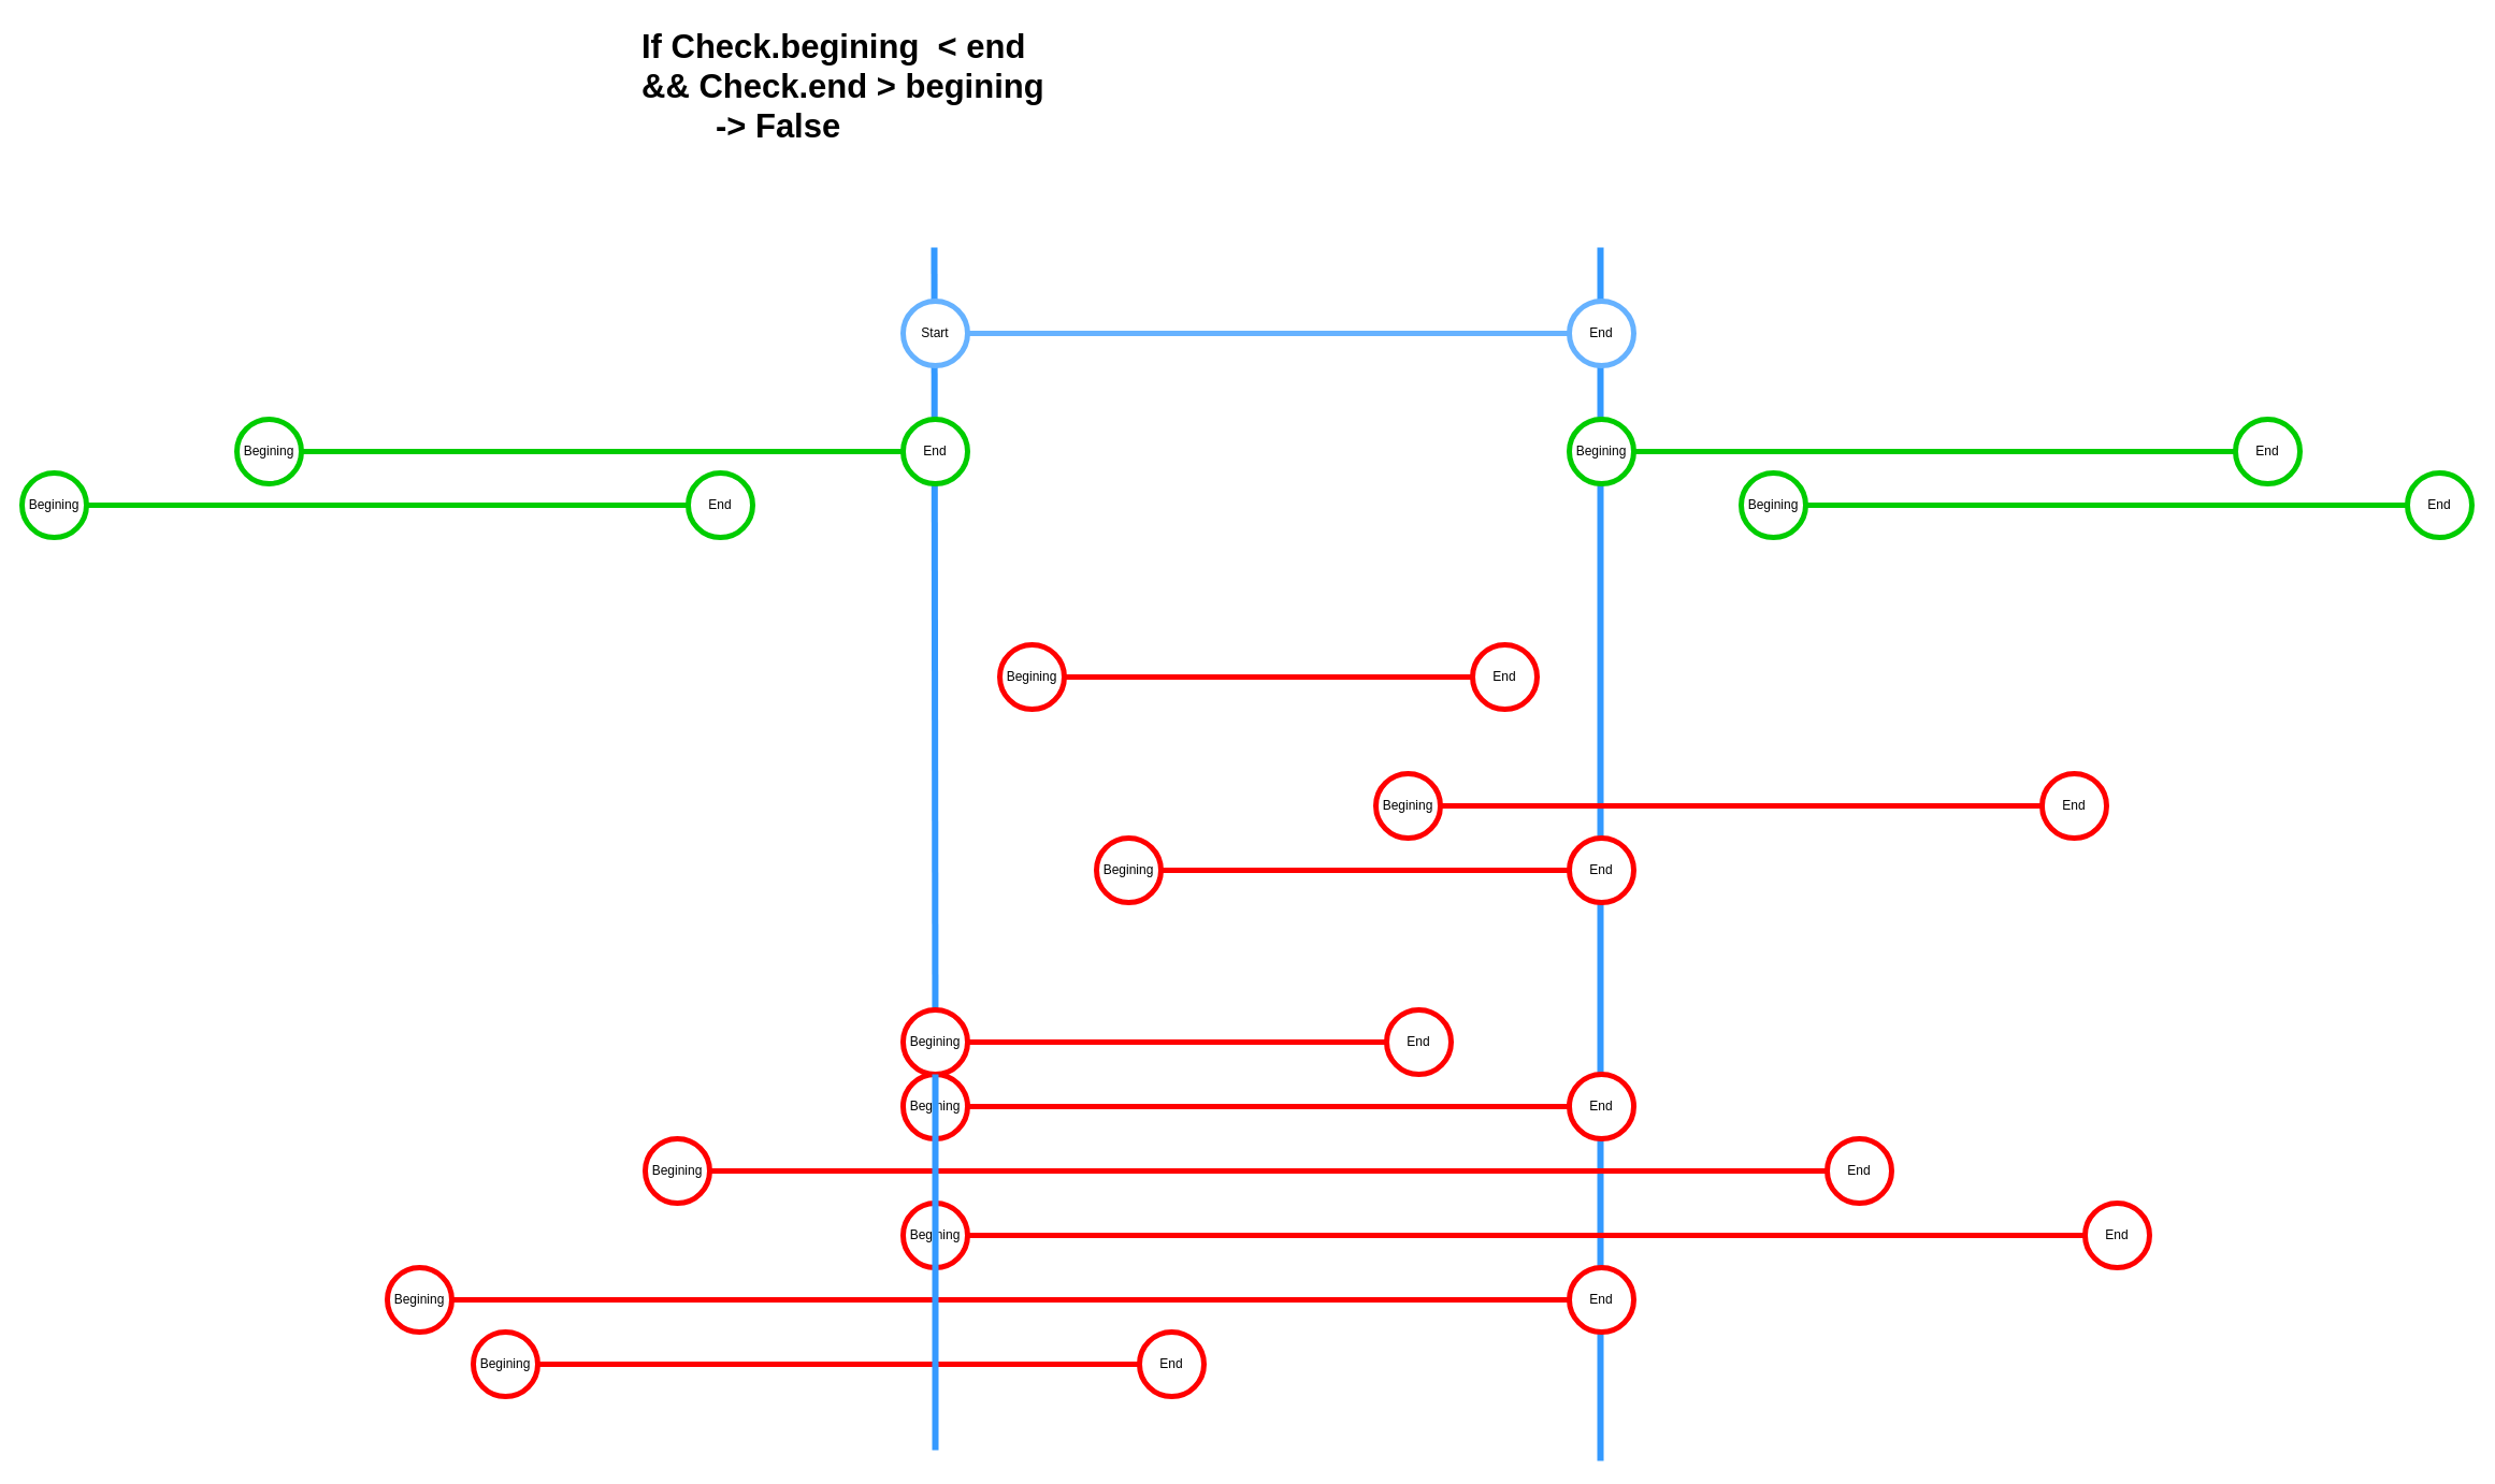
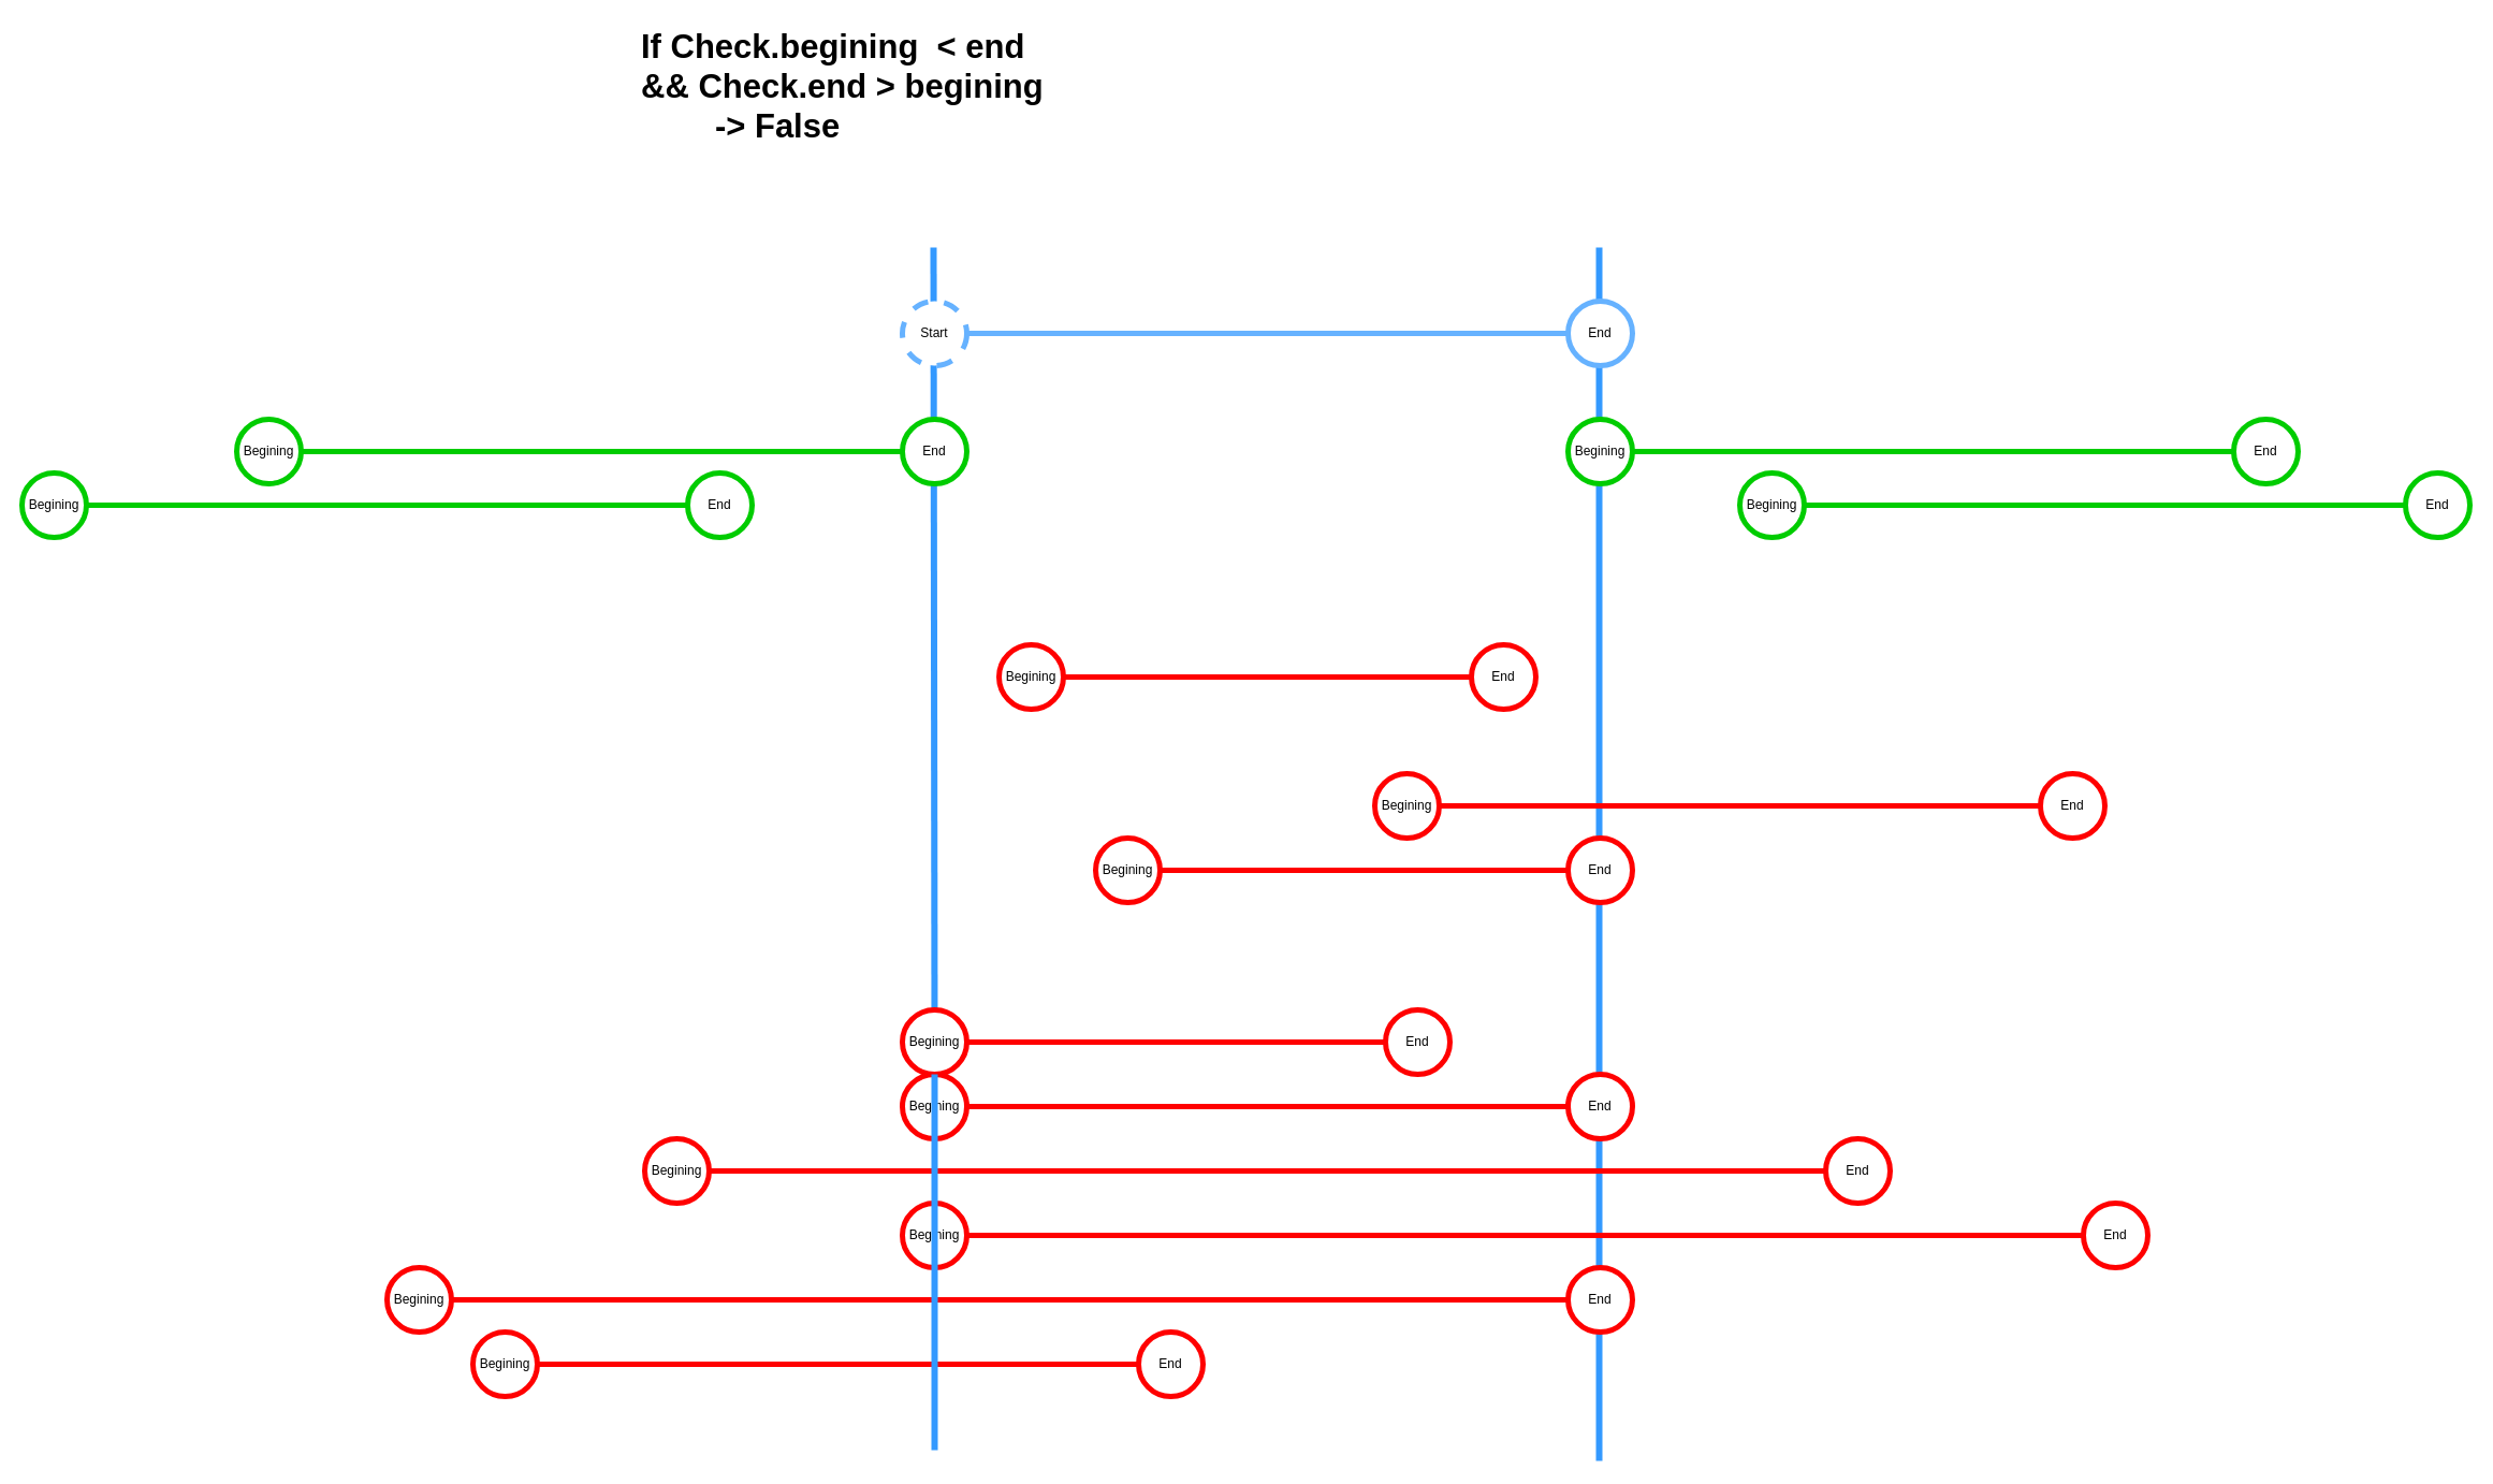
  <mxCell id="0" />
  <mxCell id="1" parent="0" />
  <mxCell id="2" value="" style="endArrow=none;html=1;rounded=0;strokeColor=#3399FF;strokeWidth=6;startArrow=none;" edge="1" parent="1" source="45"><mxGeometry width="50" height="50" relative="1" as="geometry"><mxPoint x="869.25" y="1181" as="sourcePoint" /><mxPoint x="869" y="230" as="targetPoint" /></mxGeometry></mxCell>
  <mxCell id="3" value="" style="endArrow=none;html=1;rounded=0;strokeColor=#3399FF;strokeWidth=6;" edge="1" parent="1"><mxGeometry width="50" height="50" relative="1" as="geometry"><mxPoint x="1489" y="1360" as="sourcePoint" /><mxPoint x="1489" y="230" as="targetPoint" /></mxGeometry></mxCell>
  <mxCell id="4" value="" style="endArrow=none;html=1;rounded=0;strokeColor=#66B2FF;strokeWidth=5;" edge="1" parent="1" source="6" target="5"><mxGeometry width="50" height="50" relative="1" as="geometry"><mxPoint x="1310" y="280" as="sourcePoint" /><mxPoint x="1410" y="280" as="targetPoint" /></mxGeometry></mxCell>
  <mxCell id="5" value="End" style="ellipse;whiteSpace=wrap;html=1;aspect=fixed;strokeColor=#66B2FF;strokeWidth=5;" vertex="1" parent="1"><mxGeometry x="1460" y="280" width="60" height="60" as="geometry" /></mxCell>
- <mxCell id="6" value="Start" style="ellipse;whiteSpace=wrap;html=1;aspect=fixed;strokeColor=#66B2FF;strokeWidth=5;" vertex="1" parent="1"><mxGeometry x="840" y="280" width="60" height="60" as="geometry" /></mxCell>
+ <mxCell id="6" value="Start" style="ellipse;whiteSpace=wrap;html=1;aspect=fixed;strokeColor=#66B2FF;strokeWidth=5;dashed=1;" vertex="1" parent="1"><mxGeometry x="840" y="280" width="60" height="60" as="geometry" /></mxCell>
  <mxCell id="7" value="" style="endArrow=none;html=1;rounded=0;strokeWidth=5;strokeColor=#FF0000;" edge="1" source="9" target="8" parent="1"><mxGeometry width="50" height="50" relative="1" as="geometry"><mxPoint x="920" y="1310" as="sourcePoint" /><mxPoint x="1020" y="1310" as="targetPoint" /></mxGeometry></mxCell>
  <mxCell id="8" value="End" style="ellipse;whiteSpace=wrap;html=1;aspect=fixed;strokeWidth=5;strokeColor=#FF0000;" vertex="1" parent="1"><mxGeometry x="1060" y="1240" width="60" height="60" as="geometry" /></mxCell>
  <mxCell id="9" value="Begining" style="ellipse;whiteSpace=wrap;html=1;aspect=fixed;strokeWidth=5;strokeColor=#FF0000;" vertex="1" parent="1"><mxGeometry x="440" y="1240" width="60" height="60" as="geometry" /></mxCell>
  <mxCell id="10" value="" style="endArrow=none;html=1;rounded=0;strokeWidth=5;strokeColor=#FF0000;" edge="1" source="12" target="11" parent="1"><mxGeometry width="50" height="50" relative="1" as="geometry"><mxPoint x="1750" y="720" as="sourcePoint" /><mxPoint x="1850" y="720" as="targetPoint" /></mxGeometry></mxCell>
  <mxCell id="11" value="End" style="ellipse;whiteSpace=wrap;html=1;aspect=fixed;strokeWidth=5;strokeColor=#FF0000;" vertex="1" parent="1"><mxGeometry x="1900" y="720" width="60" height="60" as="geometry" /></mxCell>
  <mxCell id="12" value="Begining" style="ellipse;whiteSpace=wrap;html=1;aspect=fixed;strokeWidth=5;strokeColor=#FF0000;" vertex="1" parent="1"><mxGeometry x="1280" y="720" width="60" height="60" as="geometry" /></mxCell>
  <mxCell id="13" value="" style="endArrow=none;html=1;rounded=0;strokeWidth=5;strokeColor=#FF0000;" edge="1" source="15" target="14" parent="1"><mxGeometry width="50" height="50" relative="1" as="geometry"><mxPoint x="1340" y="600" as="sourcePoint" /><mxPoint x="1440" y="600" as="targetPoint" /></mxGeometry></mxCell>
  <mxCell id="14" value="End" style="ellipse;whiteSpace=wrap;html=1;aspect=fixed;strokeWidth=5;strokeColor=#FF0000;" vertex="1" parent="1"><mxGeometry x="1370" y="600" width="60" height="60" as="geometry" /></mxCell>
  <mxCell id="15" value="Begining" style="ellipse;whiteSpace=wrap;html=1;aspect=fixed;strokeWidth=5;strokeColor=#FF0000;" vertex="1" parent="1"><mxGeometry x="930" y="600" width="60" height="60" as="geometry" /></mxCell>
  <mxCell id="16" value="" style="endArrow=none;html=1;rounded=0;strokeWidth=5;strokeColor=#FF0000;" edge="1" source="18" target="17" parent="1"><mxGeometry width="50" height="50" relative="1" as="geometry"><mxPoint x="1020" y="1130" as="sourcePoint" /><mxPoint x="1120" y="1130" as="targetPoint" /></mxGeometry></mxCell>
  <mxCell id="17" value="End" style="ellipse;whiteSpace=wrap;html=1;aspect=fixed;strokeWidth=5;strokeColor=#FF0000;" vertex="1" parent="1"><mxGeometry x="1700" y="1060" width="60" height="60" as="geometry" /></mxCell>
  <mxCell id="18" value="Begining" style="ellipse;whiteSpace=wrap;html=1;aspect=fixed;strokeWidth=5;strokeColor=#FF0000;" vertex="1" parent="1"><mxGeometry x="600" y="1060" width="60" height="60" as="geometry" /></mxCell>
  <mxCell id="19" value="" style="endArrow=none;html=1;rounded=0;strokeWidth=5;strokeColor=#00CC00;" edge="1" source="20" target="21" parent="1"><mxGeometry width="50" height="50" relative="1" as="geometry"><mxPoint x="2090" y="440" as="sourcePoint" /><mxPoint x="2190" y="440" as="targetPoint" /></mxGeometry></mxCell>
  <mxCell id="20" value="Begining" style="ellipse;whiteSpace=wrap;html=1;aspect=fixed;strokeWidth=5;strokeColor=#00CC00;" vertex="1" parent="1"><mxGeometry x="1620" y="440" width="60" height="60" as="geometry" /></mxCell>
  <mxCell id="21" value="End" style="ellipse;whiteSpace=wrap;html=1;aspect=fixed;strokeWidth=5;strokeColor=#00CC00;" vertex="1" parent="1"><mxGeometry x="2240" y="440" width="60" height="60" as="geometry" /></mxCell>
  <mxCell id="22" value="" style="endArrow=none;html=1;rounded=0;strokeWidth=5;strokeColor=#00CC00;" edge="1" source="23" target="24" parent="1"><mxGeometry width="50" height="50" relative="1" as="geometry"><mxPoint x="490" y="440" as="sourcePoint" /><mxPoint x="590" y="440" as="targetPoint" /></mxGeometry></mxCell>
  <mxCell id="23" value="Begining" style="ellipse;whiteSpace=wrap;html=1;aspect=fixed;strokeWidth=5;strokeColor=#00CC00;" vertex="1" parent="1"><mxGeometry x="20" y="440" width="60" height="60" as="geometry" /></mxCell>
  <mxCell id="24" value="End" style="ellipse;whiteSpace=wrap;html=1;aspect=fixed;strokeWidth=5;strokeColor=#00CC00;" vertex="1" parent="1"><mxGeometry x="640" y="440" width="60" height="60" as="geometry" /></mxCell>
  <mxCell id="25" value="" style="endArrow=none;html=1;rounded=0;strokeWidth=5;strokeColor=#00CC00;" edge="1" source="27" target="26" parent="1"><mxGeometry width="50" height="50" relative="1" as="geometry"><mxPoint x="690" y="390" as="sourcePoint" /><mxPoint x="790" y="390" as="targetPoint" /></mxGeometry></mxCell>
  <mxCell id="26" value="End" style="ellipse;whiteSpace=wrap;html=1;aspect=fixed;strokeWidth=5;strokeColor=#00CC00;" vertex="1" parent="1"><mxGeometry x="840" y="390" width="60" height="60" as="geometry" /></mxCell>
  <mxCell id="27" value="Begining" style="ellipse;whiteSpace=wrap;html=1;aspect=fixed;strokeWidth=5;strokeColor=#00CC00;" vertex="1" parent="1"><mxGeometry x="220" y="390" width="60" height="60" as="geometry" /></mxCell>
  <mxCell id="28" value="" style="endArrow=none;html=1;rounded=0;strokeWidth=5;strokeColor=#00CC00;" edge="1" source="30" target="29" parent="1"><mxGeometry width="50" height="50" relative="1" as="geometry"><mxPoint x="1930" y="390" as="sourcePoint" /><mxPoint x="2030" y="390" as="targetPoint" /></mxGeometry></mxCell>
  <mxCell id="29" value="End" style="ellipse;whiteSpace=wrap;html=1;aspect=fixed;strokeWidth=5;strokeColor=#00CC00;" vertex="1" parent="1"><mxGeometry x="2080" y="390" width="60" height="60" as="geometry" /></mxCell>
  <mxCell id="30" value="Begining" style="ellipse;whiteSpace=wrap;html=1;aspect=fixed;strokeWidth=5;strokeColor=#00CC00;" vertex="1" parent="1"><mxGeometry x="1460" y="390" width="60" height="60" as="geometry" /></mxCell>
  <mxCell id="31" value="" style="endArrow=none;html=1;rounded=0;strokeWidth=5;strokeColor=#FF0000;" edge="1" source="45" target="32" parent="1"><mxGeometry width="50" height="50" relative="1" as="geometry"><mxPoint x="1260" y="940" as="sourcePoint" /><mxPoint x="1360" y="940" as="targetPoint" /></mxGeometry></mxCell>
  <mxCell id="32" value="End" style="ellipse;whiteSpace=wrap;html=1;aspect=fixed;strokeWidth=5;strokeColor=#FF0000;" vertex="1" parent="1"><mxGeometry x="1290" y="940" width="60" height="60" as="geometry" /></mxCell>
  <mxCell id="33" value="End" style="ellipse;whiteSpace=wrap;html=1;aspect=fixed;strokeWidth=5;strokeColor=#FF0000;" vertex="1" parent="1"><mxGeometry x="1460" y="780" width="60" height="60" as="geometry" /></mxCell>
  <mxCell id="34" value="" style="endArrow=none;html=1;rounded=0;strokeWidth=5;strokeColor=#FF0000;" edge="1" target="33" parent="1"><mxGeometry width="50" height="50" relative="1" as="geometry"><mxPoint x="1080" y="810" as="sourcePoint" /><mxPoint x="1530" y="780" as="targetPoint" /></mxGeometry></mxCell>
  <mxCell id="35" value="End" style="ellipse;whiteSpace=wrap;html=1;aspect=fixed;strokeWidth=5;strokeColor=#FF0000;" vertex="1" parent="1"><mxGeometry x="1460" y="1000" width="60" height="60" as="geometry" /></mxCell>
  <mxCell id="36" value="" style="endArrow=none;html=1;rounded=0;strokeWidth=5;strokeColor=#FF0000;" edge="1" source="37" target="35" parent="1"><mxGeometry width="50" height="50" relative="1" as="geometry"><mxPoint x="1430" y="1000" as="sourcePoint" /><mxPoint x="1530" y="1000" as="targetPoint" /></mxGeometry></mxCell>
  <mxCell id="37" value="Begining" style="ellipse;whiteSpace=wrap;html=1;aspect=fixed;strokeWidth=5;strokeColor=#FF0000;" vertex="1" parent="1"><mxGeometry x="840" y="1000" width="60" height="60" as="geometry" /></mxCell>
  <mxCell id="38" value="" style="endArrow=none;html=1;rounded=0;strokeWidth=5;strokeColor=#FF0000;" edge="1" source="39" target="40" parent="1"><mxGeometry width="50" height="50" relative="1" as="geometry"><mxPoint x="1250" y="1120" as="sourcePoint" /><mxPoint x="1350" y="1120" as="targetPoint" /></mxGeometry></mxCell>
  <mxCell id="39" value="Begining" style="ellipse;whiteSpace=wrap;html=1;aspect=fixed;strokeWidth=5;strokeColor=#FF0000;" vertex="1" parent="1"><mxGeometry x="840" y="1120" width="60" height="60" as="geometry" /></mxCell>
  <mxCell id="40" value="End" style="ellipse;whiteSpace=wrap;html=1;aspect=fixed;strokeWidth=5;strokeColor=#FF0000;" vertex="1" parent="1"><mxGeometry x="1940" y="1120" width="60" height="60" as="geometry" /></mxCell>
  <mxCell id="41" value="" style="endArrow=none;html=1;rounded=0;strokeWidth=5;strokeColor=#FF0000;" edge="1" source="42" target="43" parent="1"><mxGeometry width="50" height="50" relative="1" as="geometry"><mxPoint x="780" y="1250" as="sourcePoint" /><mxPoint x="880" y="1250" as="targetPoint" /></mxGeometry></mxCell>
  <mxCell id="42" value="Begining" style="ellipse;whiteSpace=wrap;html=1;aspect=fixed;strokeWidth=5;strokeColor=#FF0000;" vertex="1" parent="1"><mxGeometry x="360" y="1180" width="60" height="60" as="geometry" /></mxCell>
  <mxCell id="43" value="End" style="ellipse;whiteSpace=wrap;html=1;aspect=fixed;strokeWidth=5;strokeColor=#FF0000;" vertex="1" parent="1"><mxGeometry x="1460" y="1180" width="60" height="60" as="geometry" /></mxCell>
  <mxCell id="44" value="Begining" style="ellipse;whiteSpace=wrap;html=1;aspect=fixed;strokeWidth=5;strokeColor=#FF0000;" vertex="1" parent="1"><mxGeometry x="1020" y="780" width="60" height="60" as="geometry" /></mxCell>
  <mxCell id="45" value="Begining" style="ellipse;whiteSpace=wrap;html=1;aspect=fixed;strokeWidth=5;strokeColor=#FF0000;" vertex="1" parent="1"><mxGeometry x="840" y="940" width="60" height="60" as="geometry" /></mxCell>
  <mxCell id="46" value="" style="endArrow=none;html=1;rounded=0;strokeColor=#3399FF;strokeWidth=6;" edge="1" parent="1" target="45"><mxGeometry width="50" height="50" relative="1" as="geometry"><mxPoint x="870" y="1350" as="sourcePoint" /><mxPoint x="869" y="510" as="targetPoint" /></mxGeometry></mxCell>
  <mxCell id="47" value="If Check.begining&amp;nbsp; &amp;lt; end &lt;br&gt;&lt;div style=&quot;&quot;&gt;&lt;span style=&quot;background-color: initial;&quot;&gt;&amp;amp;&amp;amp; Check.end &amp;gt; begining&lt;/span&gt;&lt;/div&gt;&lt;span style=&quot;white-space: pre;&quot;&gt;&#09;&lt;/span&gt;-&amp;gt; False" style="text;html=1;align=left;verticalAlign=middle;resizable=0;points=[];autosize=1;strokeColor=none;fillColor=none;strokeWidth=4;fontSize=31;fontStyle=1" vertex="1" parent="1"><mxGeometry x="595" y="20" width="390" height="120" as="geometry" /></mxCell>
